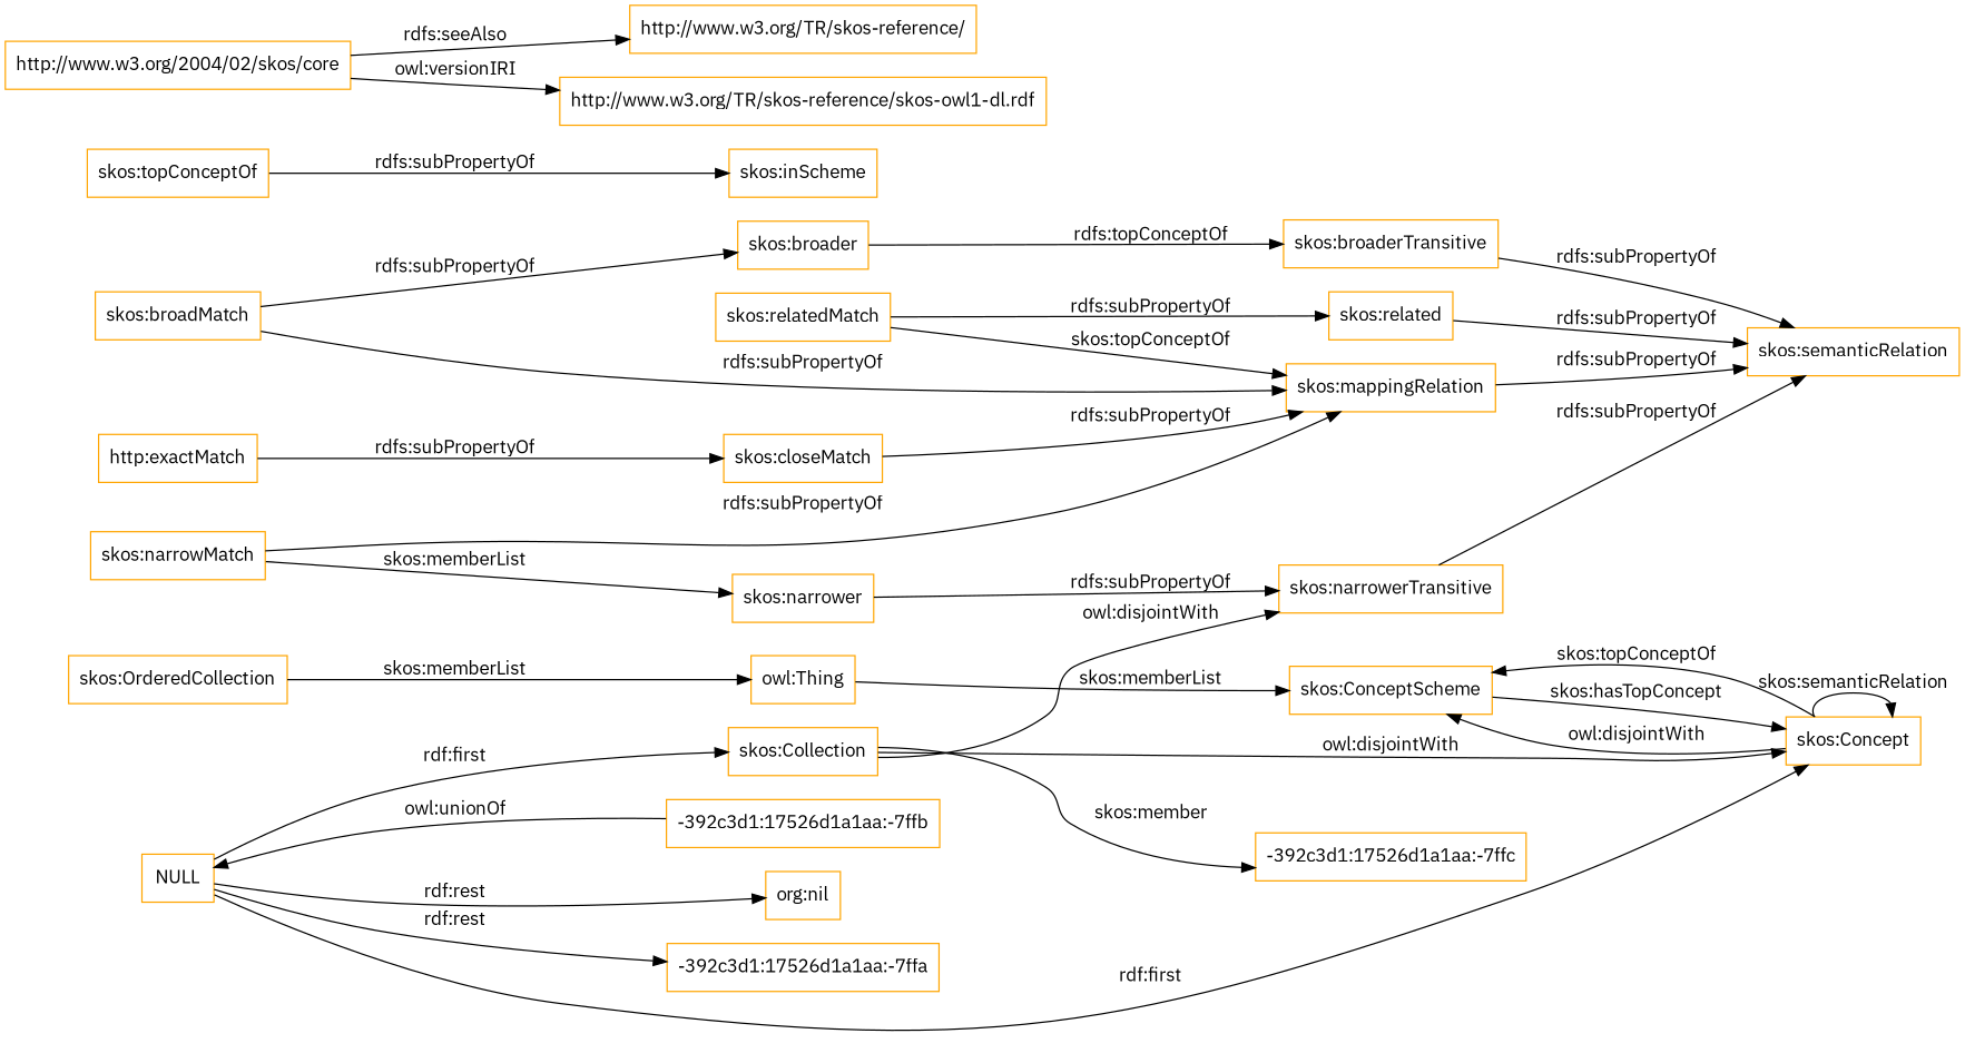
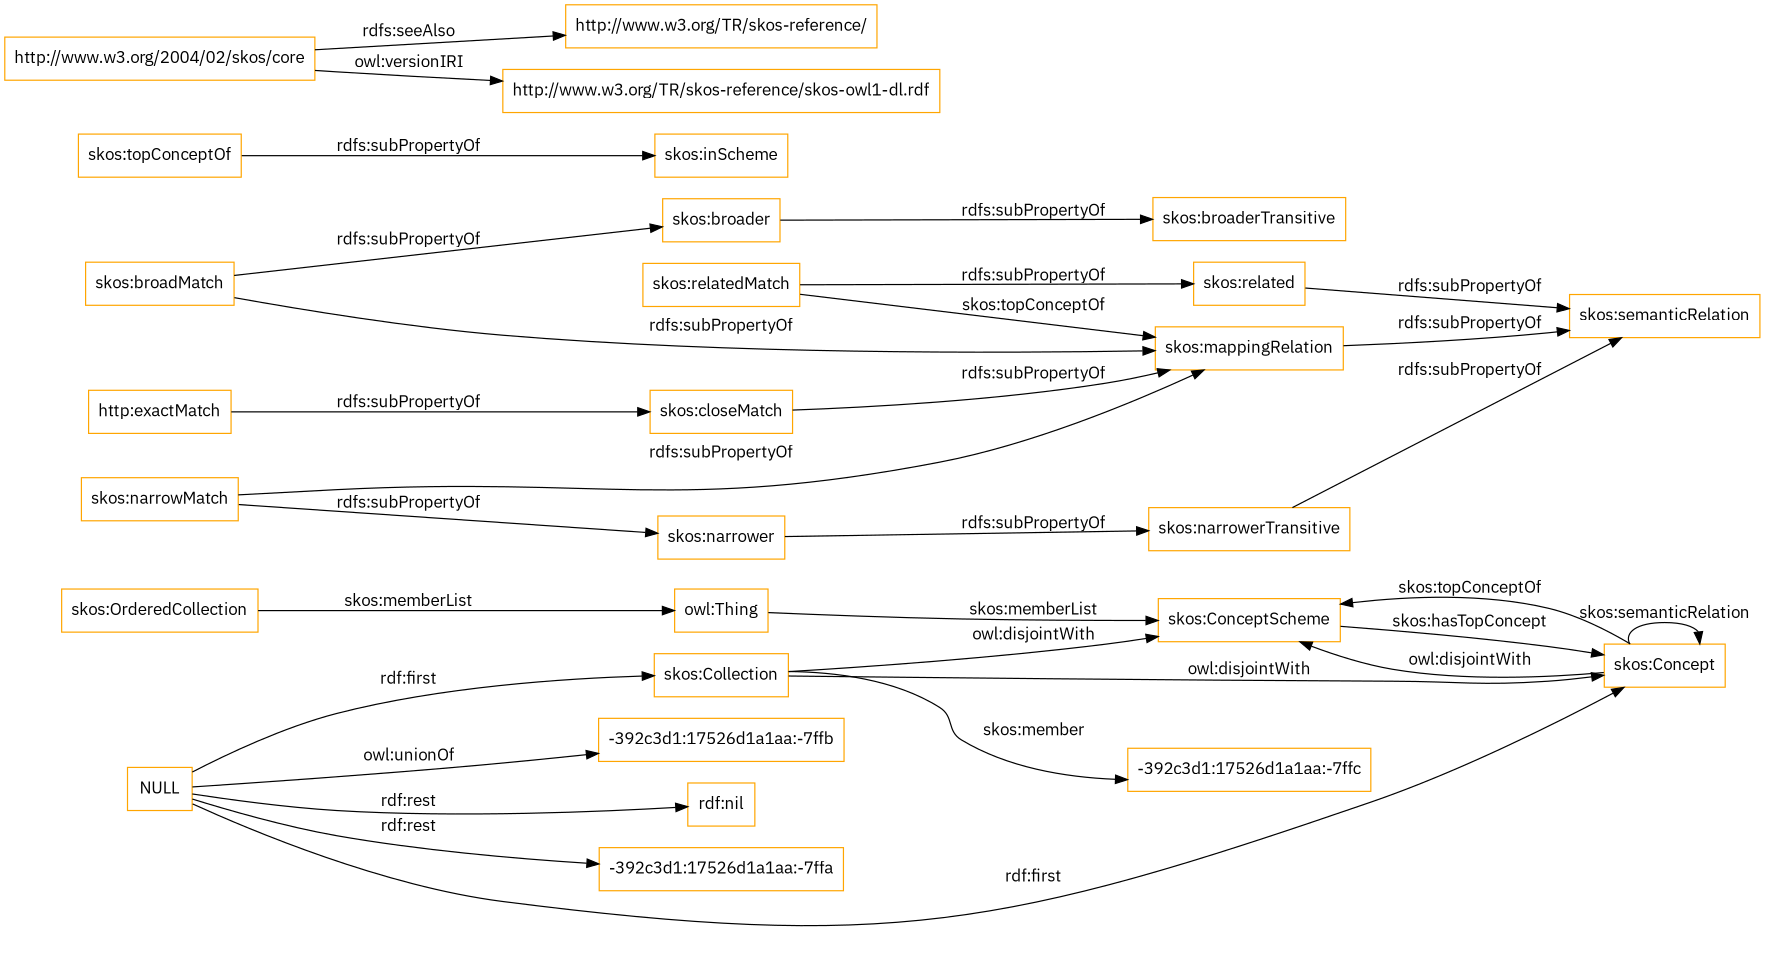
  digraph {
    fontname="IBM Plex Sans"
    rankdir=LR
    node [color=orange fontname="IBM Plex Sans" shape=rectangle]
    edge [fontname="IBM Plex Sans"]
    "skos:OrderedCollection"
    "owl:Thing"
    "skos:ConceptScheme"
    "skos:Concept"
    "skos:Collection"
    "-392c3d1:17526d1a1aa:-7ffc"
    "skos:narrowerTransitive"
    "skos:semanticRelation"
    NULL
-   "rdf:nil" [label="org:nil"]
+   "rdf:nil"
    "-392c3d1:17526d1a1aa:-7ffa"
    "-392c3d1:17526d1a1aa:-7ffb"
    "skos:closeMatch"
    "skos:mappingRelation"
    "skos:relatedMatch"
    "skos:related"
    "skos:topConceptOf"
    "skos:inScheme"
    "skos:broadMatch"
    "skos:broader"
    "skos:broaderTransitive"
    n22 [label="http:exactMatch"]
    "http://www.w3.org/2004/02/skos/core"
    "http://www.w3.org/TR/skos-reference/"
    "http://www.w3.org/TR/skos-reference/skos-owl1-dl.rdf"
    "skos:narrower"
    "skos:narrowMatch"
    "skos:OrderedCollection" -> "owl:Thing" [label="skos:memberList"]
    "owl:Thing" -> "skos:ConceptScheme" [label="skos:memberList"]
    "skos:ConceptScheme" -> "skos:Concept" [label="skos:hasTopConcept"]
    "skos:Concept" -> "skos:ConceptScheme" [label="owl:disjointWith"]
    "skos:Concept" -> "skos:ConceptScheme" [label="skos:topConceptOf"]
    "skos:Concept" -> "skos:Concept" [label="skos:semanticRelation"]
-   "skos:Collection" -> "skos:narrowerTransitive" [label="owl:disjointWith"]
+   "skos:Collection" -> "skos:ConceptScheme" [label="owl:disjointWith"]
    "skos:Collection" -> "skos:Concept" [label="owl:disjointWith"]
    "skos:Collection" -> "-392c3d1:17526d1a1aa:-7ffc" [label="skos:member"]
    "skos:narrowerTransitive" -> "skos:semanticRelation" [label="rdfs:subPropertyOf"]
    NULL -> "skos:Concept" [label="rdf:first"]
    NULL -> "skos:Collection" [label="rdf:first"]
    NULL -> "rdf:nil" [label="rdf:rest"]
    NULL -> "-392c3d1:17526d1a1aa:-7ffa" [label="rdf:rest"]
-   "-392c3d1:17526d1a1aa:-7ffb" -> NULL [label="owl:unionOf"]
+   NULL -> "-392c3d1:17526d1a1aa:-7ffb" [label="owl:unionOf"]
    "skos:closeMatch" -> "skos:mappingRelation" [label="rdfs:subPropertyOf"]
    "skos:mappingRelation" -> "skos:semanticRelation" [label="rdfs:subPropertyOf"]
    "skos:relatedMatch" -> "skos:mappingRelation" [label="skos:topConceptOf"]
    "skos:relatedMatch" -> "skos:related" [label="rdfs:subPropertyOf"]
    "skos:related" -> "skos:semanticRelation" [label="rdfs:subPropertyOf"]
    "skos:topConceptOf" -> "skos:inScheme" [label="rdfs:subPropertyOf"]
    "skos:broadMatch" -> "skos:mappingRelation" [label="rdfs:subPropertyOf"]
    "skos:broadMatch" -> "skos:broader" [label="rdfs:subPropertyOf"]
-   "skos:broader" -> "skos:broaderTransitive" [label="rdfs:topConceptOf"]
-   "skos:broaderTransitive" -> "skos:semanticRelation" [label="rdfs:subPropertyOf"]
+   "skos:broader" -> "skos:broaderTransitive" [label="rdfs:subPropertyOf"]
    n22 -> "skos:closeMatch" [label="rdfs:subPropertyOf"]
    "http://www.w3.org/2004/02/skos/core" -> "http://www.w3.org/TR/skos-reference/" [label="rdfs:seeAlso"]
    "http://www.w3.org/2004/02/skos/core" -> "http://www.w3.org/TR/skos-reference/skos-owl1-dl.rdf" [label="owl:versionIRI"]
    "skos:narrower" -> "skos:narrowerTransitive" [label="rdfs:subPropertyOf"]
    "skos:narrowMatch" -> "skos:mappingRelation" [label="rdfs:subPropertyOf"]
-   "skos:narrowMatch" -> "skos:narrower" [label="skos:memberList"]
+   "skos:narrowMatch" -> "skos:narrower" [label="rdfs:subPropertyOf"]
  }
